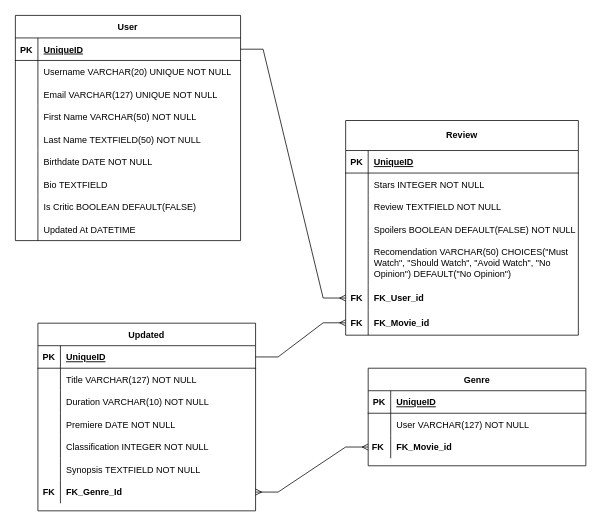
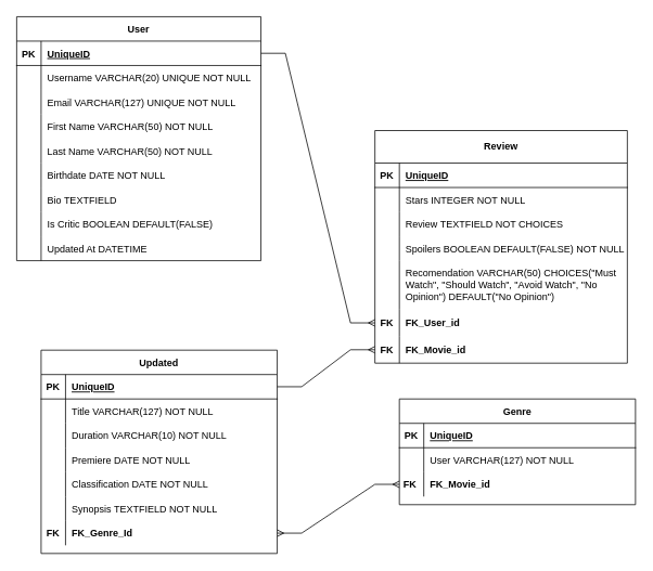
  <mxCell id="0" />
  <mxCell id="1" parent="0" />
  <mxCell id="2" value="Updated" style="shape=table;startSize=30;container=1;collapsible=1;childLayout=tableLayout;fixedRows=1;rowLines=0;fontStyle=1;align=center;resizeLast=1;" vertex="1" parent="1"><mxGeometry x="50" y="430" width="290" height="250" as="geometry" /></mxCell>
  <mxCell id="3" value="" style="shape=tableRow;horizontal=0;startSize=0;swimlaneHead=0;swimlaneBody=0;fillColor=none;collapsible=0;dropTarget=0;points=[[0,0.5],[1,0.5]];portConstraint=eastwest;top=0;left=0;right=0;bottom=1;" vertex="1" parent="2"><mxGeometry y="30" width="290" height="30" as="geometry" /></mxCell>
  <mxCell id="4" value="PK" style="shape=partialRectangle;connectable=0;fillColor=none;top=0;left=0;bottom=0;right=0;fontStyle=1;overflow=hidden;" vertex="1" parent="3"><mxGeometry width="30" height="30" as="geometry"><mxRectangle width="30" height="30" as="alternateBounds" /></mxGeometry></mxCell>
  <mxCell id="5" value="UniqueID" style="shape=partialRectangle;connectable=0;fillColor=none;top=0;left=0;bottom=0;right=0;align=left;spacingLeft=6;fontStyle=5;overflow=hidden;" vertex="1" parent="3"><mxGeometry x="30" width="260" height="30" as="geometry"><mxRectangle width="260" height="30" as="alternateBounds" /></mxGeometry></mxCell>
  <mxCell id="6" value="" style="shape=tableRow;horizontal=0;startSize=0;swimlaneHead=0;swimlaneBody=0;fillColor=none;collapsible=0;dropTarget=0;points=[[0,0.5],[1,0.5]];portConstraint=eastwest;top=0;left=0;right=0;bottom=0;" vertex="1" parent="2"><mxGeometry y="60" width="290" height="30" as="geometry" /></mxCell>
  <mxCell id="7" value="" style="shape=partialRectangle;connectable=0;fillColor=none;top=0;left=0;bottom=0;right=0;editable=1;overflow=hidden;" vertex="1" parent="6"><mxGeometry width="30" height="30" as="geometry"><mxRectangle width="30" height="30" as="alternateBounds" /></mxGeometry></mxCell>
  <mxCell id="8" value="Title VARCHAR(127) NOT NULL" style="shape=partialRectangle;connectable=0;fillColor=none;top=0;left=0;bottom=0;right=0;align=left;spacingLeft=6;overflow=hidden;" vertex="1" parent="6"><mxGeometry x="30" width="260" height="30" as="geometry"><mxRectangle width="260" height="30" as="alternateBounds" /></mxGeometry></mxCell>
  <mxCell id="9" value="" style="shape=tableRow;horizontal=0;startSize=0;swimlaneHead=0;swimlaneBody=0;fillColor=none;collapsible=0;dropTarget=0;points=[[0,0.5],[1,0.5]];portConstraint=eastwest;top=0;left=0;right=0;bottom=0;" vertex="1" parent="2"><mxGeometry y="90" width="290" height="30" as="geometry" /></mxCell>
  <mxCell id="10" value="" style="shape=partialRectangle;connectable=0;fillColor=none;top=0;left=0;bottom=0;right=0;editable=1;overflow=hidden;" vertex="1" parent="9"><mxGeometry width="30" height="30" as="geometry"><mxRectangle width="30" height="30" as="alternateBounds" /></mxGeometry></mxCell>
  <mxCell id="11" value="Duration VARCHAR(10) NOT NULL" style="shape=partialRectangle;connectable=0;fillColor=none;top=0;left=0;bottom=0;right=0;align=left;spacingLeft=6;overflow=hidden;" vertex="1" parent="9"><mxGeometry x="30" width="260" height="30" as="geometry"><mxRectangle width="260" height="30" as="alternateBounds" /></mxGeometry></mxCell>
  <mxCell id="12" value="" style="shape=tableRow;horizontal=0;startSize=0;swimlaneHead=0;swimlaneBody=0;fillColor=none;collapsible=0;dropTarget=0;points=[[0,0.5],[1,0.5]];portConstraint=eastwest;top=0;left=0;right=0;bottom=0;" vertex="1" parent="2"><mxGeometry y="120" width="290" height="30" as="geometry" /></mxCell>
  <mxCell id="13" value="" style="shape=partialRectangle;connectable=0;fillColor=none;top=0;left=0;bottom=0;right=0;editable=1;overflow=hidden;" vertex="1" parent="12"><mxGeometry width="30" height="30" as="geometry"><mxRectangle width="30" height="30" as="alternateBounds" /></mxGeometry></mxCell>
  <mxCell id="14" value="Premiere DATE NOT NULL" style="shape=partialRectangle;connectable=0;fillColor=none;top=0;left=0;bottom=0;right=0;align=left;spacingLeft=6;overflow=hidden;" vertex="1" parent="12"><mxGeometry x="30" width="260" height="30" as="geometry"><mxRectangle width="260" height="30" as="alternateBounds" /></mxGeometry></mxCell>
  <mxCell id="15" style="shape=tableRow;horizontal=0;startSize=0;swimlaneHead=0;swimlaneBody=0;fillColor=none;collapsible=0;dropTarget=0;points=[[0,0.5],[1,0.5]];portConstraint=eastwest;top=0;left=0;right=0;bottom=0;" vertex="1" parent="2"><mxGeometry y="150" width="290" height="30" as="geometry" /></mxCell>
  <mxCell id="16" style="shape=partialRectangle;connectable=0;fillColor=none;top=0;left=0;bottom=0;right=0;editable=1;overflow=hidden;" vertex="1" parent="15"><mxGeometry width="30" height="30" as="geometry"><mxRectangle width="30" height="30" as="alternateBounds" /></mxGeometry></mxCell>
- <mxCell id="17" value="Classification INTEGER NOT NULL" style="shape=partialRectangle;connectable=0;fillColor=none;top=0;left=0;bottom=0;right=0;align=left;spacingLeft=6;overflow=hidden;" vertex="1" parent="15"><mxGeometry x="30" width="260" height="30" as="geometry"><mxRectangle width="260" height="30" as="alternateBounds" /></mxGeometry></mxCell>
+ <mxCell id="17" value="Classification DATE NOT NULL" style="shape=partialRectangle;connectable=0;fillColor=none;top=0;left=0;bottom=0;right=0;align=left;spacingLeft=6;overflow=hidden;" vertex="1" parent="15"><mxGeometry x="30" width="260" height="30" as="geometry"><mxRectangle width="260" height="30" as="alternateBounds" /></mxGeometry></mxCell>
  <mxCell id="18" style="shape=tableRow;horizontal=0;startSize=0;swimlaneHead=0;swimlaneBody=0;fillColor=none;collapsible=0;dropTarget=0;points=[[0,0.5],[1,0.5]];portConstraint=eastwest;top=0;left=0;right=0;bottom=0;" vertex="1" parent="2"><mxGeometry y="180" width="290" height="30" as="geometry" /></mxCell>
  <mxCell id="19" style="shape=partialRectangle;connectable=0;fillColor=none;top=0;left=0;bottom=0;right=0;editable=1;overflow=hidden;" vertex="1" parent="18"><mxGeometry width="30" height="30" as="geometry"><mxRectangle width="30" height="30" as="alternateBounds" /></mxGeometry></mxCell>
  <mxCell id="20" value="Synopsis TEXTFIELD NOT NULL" style="shape=partialRectangle;connectable=0;fillColor=none;top=0;left=0;bottom=0;right=0;align=left;spacingLeft=6;overflow=hidden;" vertex="1" parent="18"><mxGeometry x="30" width="260" height="30" as="geometry"><mxRectangle width="260" height="30" as="alternateBounds" /></mxGeometry></mxCell>
  <mxCell id="21" style="shape=tableRow;horizontal=0;startSize=0;swimlaneHead=0;swimlaneBody=0;fillColor=none;collapsible=0;dropTarget=0;points=[[0,0.5],[1,0.5]];portConstraint=eastwest;top=0;left=0;right=0;bottom=0;" vertex="1" parent="2"><mxGeometry y="210" width="290" height="30" as="geometry" /></mxCell>
  <mxCell id="22" value="FK" style="shape=partialRectangle;connectable=0;fillColor=none;top=0;left=0;bottom=0;right=0;editable=1;overflow=hidden;fontStyle=1" vertex="1" parent="21"><mxGeometry width="30" height="30" as="geometry"><mxRectangle width="30" height="30" as="alternateBounds" /></mxGeometry></mxCell>
  <mxCell id="23" value="FK_Genre_Id" style="shape=partialRectangle;connectable=0;fillColor=none;top=0;left=0;bottom=0;right=0;align=left;spacingLeft=6;overflow=hidden;fontStyle=1" vertex="1" parent="21"><mxGeometry x="30" width="260" height="30" as="geometry"><mxRectangle width="260" height="30" as="alternateBounds" /></mxGeometry></mxCell>
  <mxCell id="24" value="Genre" style="shape=table;startSize=30;container=1;collapsible=1;childLayout=tableLayout;fixedRows=1;rowLines=0;fontStyle=1;align=center;resizeLast=1;" vertex="1" parent="1"><mxGeometry x="490" y="490" width="290" height="130" as="geometry" /></mxCell>
  <mxCell id="25" value="" style="shape=tableRow;horizontal=0;startSize=0;swimlaneHead=0;swimlaneBody=0;fillColor=none;collapsible=0;dropTarget=0;points=[[0,0.5],[1,0.5]];portConstraint=eastwest;top=0;left=0;right=0;bottom=1;" vertex="1" parent="24"><mxGeometry y="30" width="290" height="30" as="geometry" /></mxCell>
  <mxCell id="26" value="PK" style="shape=partialRectangle;connectable=0;fillColor=none;top=0;left=0;bottom=0;right=0;fontStyle=1;overflow=hidden;" vertex="1" parent="25"><mxGeometry width="30" height="30" as="geometry"><mxRectangle width="30" height="30" as="alternateBounds" /></mxGeometry></mxCell>
  <mxCell id="27" value="UniqueID" style="shape=partialRectangle;connectable=0;fillColor=none;top=0;left=0;bottom=0;right=0;align=left;spacingLeft=6;fontStyle=5;overflow=hidden;" vertex="1" parent="25"><mxGeometry x="30" width="260" height="30" as="geometry"><mxRectangle width="260" height="30" as="alternateBounds" /></mxGeometry></mxCell>
  <mxCell id="28" value="" style="shape=tableRow;horizontal=0;startSize=0;swimlaneHead=0;swimlaneBody=0;fillColor=none;collapsible=0;dropTarget=0;points=[[0,0.5],[1,0.5]];portConstraint=eastwest;top=0;left=0;right=0;bottom=0;" vertex="1" parent="24"><mxGeometry y="60" width="290" height="30" as="geometry" /></mxCell>
  <mxCell id="29" value="" style="shape=partialRectangle;connectable=0;fillColor=none;top=0;left=0;bottom=0;right=0;editable=1;overflow=hidden;" vertex="1" parent="28"><mxGeometry width="30" height="30" as="geometry"><mxRectangle width="30" height="30" as="alternateBounds" /></mxGeometry></mxCell>
  <mxCell id="30" value="User VARCHAR(127) NOT NULL" style="shape=partialRectangle;connectable=0;fillColor=none;top=0;left=0;bottom=0;right=0;align=left;spacingLeft=6;overflow=hidden;" vertex="1" parent="28"><mxGeometry x="30" width="260" height="30" as="geometry"><mxRectangle width="260" height="30" as="alternateBounds" /></mxGeometry></mxCell>
  <mxCell id="31" style="shape=tableRow;horizontal=0;startSize=0;swimlaneHead=0;swimlaneBody=0;fillColor=none;collapsible=0;dropTarget=0;points=[[0,0.5],[1,0.5]];portConstraint=eastwest;top=0;left=0;right=0;bottom=0;" vertex="1" parent="24"><mxGeometry y="90" width="290" height="30" as="geometry" /></mxCell>
  <mxCell id="32" value="FK " style="shape=partialRectangle;connectable=0;fillColor=none;top=0;left=0;bottom=0;right=0;editable=1;overflow=hidden;fontStyle=1" vertex="1" parent="31"><mxGeometry width="30" height="30" as="geometry"><mxRectangle width="30" height="30" as="alternateBounds" /></mxGeometry></mxCell>
  <mxCell id="33" value="FK_Movie_id" style="shape=partialRectangle;connectable=0;fillColor=none;top=0;left=0;bottom=0;right=0;align=left;spacingLeft=6;overflow=hidden;fontStyle=1" vertex="1" parent="31"><mxGeometry x="30" width="260" height="30" as="geometry"><mxRectangle width="260" height="30" as="alternateBounds" /></mxGeometry></mxCell>
  <mxCell id="34" value="Review" style="shape=table;startSize=40;container=1;collapsible=1;childLayout=tableLayout;fixedRows=1;rowLines=0;fontStyle=1;align=center;resizeLast=1;whiteSpace=wrap;" vertex="1" parent="1"><mxGeometry x="460" y="160" width="310" height="286" as="geometry" /></mxCell>
  <mxCell id="35" value="" style="shape=tableRow;horizontal=0;startSize=0;swimlaneHead=0;swimlaneBody=0;fillColor=none;collapsible=0;dropTarget=0;points=[[0,0.5],[1,0.5]];portConstraint=eastwest;top=0;left=0;right=0;bottom=1;" vertex="1" parent="34"><mxGeometry y="40" width="310" height="30" as="geometry" /></mxCell>
  <mxCell id="36" value="PK" style="shape=partialRectangle;connectable=0;fillColor=none;top=0;left=0;bottom=0;right=0;fontStyle=1;overflow=hidden;" vertex="1" parent="35"><mxGeometry width="30" height="30" as="geometry"><mxRectangle width="30" height="30" as="alternateBounds" /></mxGeometry></mxCell>
  <mxCell id="37" value="UniqueID" style="shape=partialRectangle;connectable=0;fillColor=none;top=0;left=0;bottom=0;right=0;align=left;spacingLeft=6;fontStyle=5;overflow=hidden;" vertex="1" parent="35"><mxGeometry x="30" width="280" height="30" as="geometry"><mxRectangle width="280" height="30" as="alternateBounds" /></mxGeometry></mxCell>
  <mxCell id="38" value="" style="shape=tableRow;horizontal=0;startSize=0;swimlaneHead=0;swimlaneBody=0;fillColor=none;collapsible=0;dropTarget=0;points=[[0,0.5],[1,0.5]];portConstraint=eastwest;top=0;left=0;right=0;bottom=0;" vertex="1" parent="34"><mxGeometry y="70" width="310" height="30" as="geometry" /></mxCell>
  <mxCell id="39" value="" style="shape=partialRectangle;connectable=0;fillColor=none;top=0;left=0;bottom=0;right=0;editable=1;overflow=hidden;" vertex="1" parent="38"><mxGeometry width="30" height="30" as="geometry"><mxRectangle width="30" height="30" as="alternateBounds" /></mxGeometry></mxCell>
  <mxCell id="40" value="Stars INTEGER NOT NULL" style="shape=partialRectangle;connectable=0;fillColor=none;top=0;left=0;bottom=0;right=0;align=left;spacingLeft=6;overflow=hidden;" vertex="1" parent="38"><mxGeometry x="30" width="280" height="30" as="geometry"><mxRectangle width="280" height="30" as="alternateBounds" /></mxGeometry></mxCell>
  <mxCell id="41" value="" style="shape=tableRow;horizontal=0;startSize=0;swimlaneHead=0;swimlaneBody=0;fillColor=none;collapsible=0;dropTarget=0;points=[[0,0.5],[1,0.5]];portConstraint=eastwest;top=0;left=0;right=0;bottom=0;" vertex="1" parent="34"><mxGeometry y="100" width="310" height="30" as="geometry" /></mxCell>
  <mxCell id="42" value="" style="shape=partialRectangle;connectable=0;fillColor=none;top=0;left=0;bottom=0;right=0;editable=1;overflow=hidden;" vertex="1" parent="41"><mxGeometry width="30" height="30" as="geometry"><mxRectangle width="30" height="30" as="alternateBounds" /></mxGeometry></mxCell>
- <mxCell id="43" value="Review TEXTFIELD NOT NULL" style="shape=partialRectangle;connectable=0;fillColor=none;top=0;left=0;bottom=0;right=0;align=left;spacingLeft=6;overflow=hidden;" vertex="1" parent="41"><mxGeometry x="30" width="280" height="30" as="geometry"><mxRectangle width="280" height="30" as="alternateBounds" /></mxGeometry></mxCell>
+ <mxCell id="43" value="Review TEXTFIELD NOT CHOICES" style="shape=partialRectangle;connectable=0;fillColor=none;top=0;left=0;bottom=0;right=0;align=left;spacingLeft=6;overflow=hidden;" vertex="1" parent="41"><mxGeometry x="30" width="280" height="30" as="geometry"><mxRectangle width="280" height="30" as="alternateBounds" /></mxGeometry></mxCell>
  <mxCell id="44" value="" style="shape=tableRow;horizontal=0;startSize=0;swimlaneHead=0;swimlaneBody=0;fillColor=none;collapsible=0;dropTarget=0;points=[[0,0.5],[1,0.5]];portConstraint=eastwest;top=0;left=0;right=0;bottom=0;" vertex="1" parent="34"><mxGeometry y="130" width="310" height="30" as="geometry" /></mxCell>
  <mxCell id="45" value="" style="shape=partialRectangle;connectable=0;fillColor=none;top=0;left=0;bottom=0;right=0;editable=1;overflow=hidden;" vertex="1" parent="44"><mxGeometry width="30" height="30" as="geometry"><mxRectangle width="30" height="30" as="alternateBounds" /></mxGeometry></mxCell>
  <mxCell id="46" value="Spoilers BOOLEAN DEFAULT(FALSE) NOT NULL" style="shape=partialRectangle;connectable=0;fillColor=none;top=0;left=0;bottom=0;right=0;align=left;spacingLeft=6;overflow=hidden;" vertex="1" parent="44"><mxGeometry x="30" width="280" height="30" as="geometry"><mxRectangle width="280" height="30" as="alternateBounds" /></mxGeometry></mxCell>
  <mxCell id="47" style="shape=tableRow;horizontal=0;startSize=0;swimlaneHead=0;swimlaneBody=0;fillColor=none;collapsible=0;dropTarget=0;points=[[0,0.5],[1,0.5]];portConstraint=eastwest;top=0;left=0;right=0;bottom=0;" vertex="1" parent="34"><mxGeometry y="160" width="310" height="60" as="geometry" /></mxCell>
  <mxCell id="48" style="shape=partialRectangle;connectable=0;fillColor=none;top=0;left=0;bottom=0;right=0;editable=1;overflow=hidden;" vertex="1" parent="47"><mxGeometry width="30" height="60" as="geometry"><mxRectangle width="30" height="60" as="alternateBounds" /></mxGeometry></mxCell>
  <mxCell id="49" value="Recomendation VARCHAR(50) CHOICES(&quot;Must Watch&quot;, &quot;Should Watch&quot;, &quot;Avoid Watch&quot;, &quot;No Opinion&quot;) DEFAULT(&quot;No Opinion&quot;)" style="shape=partialRectangle;connectable=0;fillColor=none;top=0;left=0;bottom=0;right=0;align=left;spacingLeft=6;overflow=hidden;whiteSpace=wrap;" vertex="1" parent="47"><mxGeometry x="30" width="280" height="60" as="geometry"><mxRectangle width="280" height="60" as="alternateBounds" /></mxGeometry></mxCell>
  <mxCell id="50" style="shape=tableRow;horizontal=0;startSize=0;swimlaneHead=0;swimlaneBody=0;fillColor=none;collapsible=0;dropTarget=0;points=[[0,0.5],[1,0.5]];portConstraint=eastwest;top=0;left=0;right=0;bottom=0;" vertex="1" parent="34"><mxGeometry y="220" width="310" height="33" as="geometry" /></mxCell>
  <mxCell id="51" value="FK" style="shape=partialRectangle;connectable=0;fillColor=none;top=0;left=0;bottom=0;right=0;editable=1;overflow=hidden;fontStyle=1" vertex="1" parent="50"><mxGeometry width="30" height="33" as="geometry"><mxRectangle width="30" height="33" as="alternateBounds" /></mxGeometry></mxCell>
  <mxCell id="52" value="FK_User_id" style="shape=partialRectangle;connectable=0;fillColor=none;top=0;left=0;bottom=0;right=0;align=left;spacingLeft=6;overflow=hidden;whiteSpace=wrap;fontStyle=1" vertex="1" parent="50"><mxGeometry x="30" width="280" height="33" as="geometry"><mxRectangle width="280" height="33" as="alternateBounds" /></mxGeometry></mxCell>
  <mxCell id="53" style="shape=tableRow;horizontal=0;startSize=0;swimlaneHead=0;swimlaneBody=0;fillColor=none;collapsible=0;dropTarget=0;points=[[0,0.5],[1,0.5]];portConstraint=eastwest;top=0;left=0;right=0;bottom=0;" vertex="1" parent="34"><mxGeometry y="253" width="310" height="33" as="geometry" /></mxCell>
  <mxCell id="54" value="FK" style="shape=partialRectangle;connectable=0;fillColor=none;top=0;left=0;bottom=0;right=0;editable=1;overflow=hidden;fontStyle=1" vertex="1" parent="53"><mxGeometry width="30" height="33" as="geometry"><mxRectangle width="30" height="33" as="alternateBounds" /></mxGeometry></mxCell>
  <mxCell id="55" value="FK_Movie_id" style="shape=partialRectangle;connectable=0;fillColor=none;top=0;left=0;bottom=0;right=0;align=left;spacingLeft=6;overflow=hidden;whiteSpace=wrap;fontStyle=1" vertex="1" parent="53"><mxGeometry x="30" width="280" height="33" as="geometry"><mxRectangle width="280" height="33" as="alternateBounds" /></mxGeometry></mxCell>
  <mxCell id="56" value="User" style="shape=table;startSize=30;container=1;collapsible=1;childLayout=tableLayout;fixedRows=1;rowLines=0;fontStyle=1;align=center;resizeLast=1;html=0;" vertex="1" parent="1"><mxGeometry x="20" y="20" width="300" height="300" as="geometry" /></mxCell>
  <mxCell id="57" value="" style="shape=tableRow;horizontal=0;startSize=0;swimlaneHead=0;swimlaneBody=0;fillColor=none;collapsible=0;dropTarget=0;points=[[0,0.5],[1,0.5]];portConstraint=eastwest;top=0;left=0;right=0;bottom=1;html=0;" vertex="1" parent="56"><mxGeometry y="30" width="300" height="30" as="geometry" /></mxCell>
  <mxCell id="58" value="PK" style="shape=partialRectangle;connectable=0;fillColor=none;top=0;left=0;bottom=0;right=0;fontStyle=1;overflow=hidden;html=0;" vertex="1" parent="57"><mxGeometry width="30" height="30" as="geometry"><mxRectangle width="30" height="30" as="alternateBounds" /></mxGeometry></mxCell>
  <mxCell id="59" value="UniqueID" style="shape=partialRectangle;connectable=0;fillColor=none;top=0;left=0;bottom=0;right=0;align=left;spacingLeft=6;fontStyle=5;overflow=hidden;html=0;" vertex="1" parent="57"><mxGeometry x="30" width="270" height="30" as="geometry"><mxRectangle width="270" height="30" as="alternateBounds" /></mxGeometry></mxCell>
  <mxCell id="60" value="" style="shape=tableRow;horizontal=0;startSize=0;swimlaneHead=0;swimlaneBody=0;fillColor=none;collapsible=0;dropTarget=0;points=[[0,0.5],[1,0.5]];portConstraint=eastwest;top=0;left=0;right=0;bottom=0;html=0;" vertex="1" parent="56"><mxGeometry y="60" width="300" height="30" as="geometry" /></mxCell>
  <mxCell id="61" value="" style="shape=partialRectangle;connectable=0;fillColor=none;top=0;left=0;bottom=0;right=0;editable=1;overflow=hidden;html=0;" vertex="1" parent="60"><mxGeometry width="30" height="30" as="geometry"><mxRectangle width="30" height="30" as="alternateBounds" /></mxGeometry></mxCell>
  <mxCell id="62" value="Username VARCHAR(20) UNIQUE NOT NULL" style="shape=partialRectangle;connectable=0;fillColor=none;top=0;left=0;bottom=0;right=0;align=left;spacingLeft=6;overflow=hidden;html=0;" vertex="1" parent="60"><mxGeometry x="30" width="270" height="30" as="geometry"><mxRectangle width="270" height="30" as="alternateBounds" /></mxGeometry></mxCell>
  <mxCell id="63" value="" style="shape=tableRow;horizontal=0;startSize=0;swimlaneHead=0;swimlaneBody=0;fillColor=none;collapsible=0;dropTarget=0;points=[[0,0.5],[1,0.5]];portConstraint=eastwest;top=0;left=0;right=0;bottom=0;html=0;" vertex="1" parent="56"><mxGeometry y="90" width="300" height="30" as="geometry" /></mxCell>
  <mxCell id="64" value="" style="shape=partialRectangle;connectable=0;fillColor=none;top=0;left=0;bottom=0;right=0;editable=1;overflow=hidden;html=0;" vertex="1" parent="63"><mxGeometry width="30" height="30" as="geometry"><mxRectangle width="30" height="30" as="alternateBounds" /></mxGeometry></mxCell>
  <mxCell id="65" value="Email VARCHAR(127) UNIQUE NOT NULL" style="shape=partialRectangle;connectable=0;fillColor=none;top=0;left=0;bottom=0;right=0;align=left;spacingLeft=6;overflow=hidden;html=0;" vertex="1" parent="63"><mxGeometry x="30" width="270" height="30" as="geometry"><mxRectangle width="270" height="30" as="alternateBounds" /></mxGeometry></mxCell>
  <mxCell id="66" value="" style="shape=tableRow;horizontal=0;startSize=0;swimlaneHead=0;swimlaneBody=0;fillColor=none;collapsible=0;dropTarget=0;points=[[0,0.5],[1,0.5]];portConstraint=eastwest;top=0;left=0;right=0;bottom=0;html=0;" vertex="1" parent="56"><mxGeometry y="120" width="300" height="30" as="geometry" /></mxCell>
  <mxCell id="67" value="" style="shape=partialRectangle;connectable=0;fillColor=none;top=0;left=0;bottom=0;right=0;editable=1;overflow=hidden;html=0;" vertex="1" parent="66"><mxGeometry width="30" height="30" as="geometry"><mxRectangle width="30" height="30" as="alternateBounds" /></mxGeometry></mxCell>
  <mxCell id="68" value="First Name VARCHAR(50) NOT NULL" style="shape=partialRectangle;connectable=0;fillColor=none;top=0;left=0;bottom=0;right=0;align=left;spacingLeft=6;overflow=hidden;html=0;" vertex="1" parent="66"><mxGeometry x="30" width="270" height="30" as="geometry"><mxRectangle width="270" height="30" as="alternateBounds" /></mxGeometry></mxCell>
  <mxCell id="69" style="shape=tableRow;horizontal=0;startSize=0;swimlaneHead=0;swimlaneBody=0;fillColor=none;collapsible=0;dropTarget=0;points=[[0,0.5],[1,0.5]];portConstraint=eastwest;top=0;left=0;right=0;bottom=0;html=0;" vertex="1" parent="56"><mxGeometry y="150" width="300" height="30" as="geometry" /></mxCell>
  <mxCell id="70" style="shape=partialRectangle;connectable=0;fillColor=none;top=0;left=0;bottom=0;right=0;editable=1;overflow=hidden;html=0;" vertex="1" parent="69"><mxGeometry width="30" height="30" as="geometry"><mxRectangle width="30" height="30" as="alternateBounds" /></mxGeometry></mxCell>
- <mxCell id="71" value="Last Name TEXTFIELD(50) NOT NULL" style="shape=partialRectangle;connectable=0;fillColor=none;top=0;left=0;bottom=0;right=0;align=left;spacingLeft=6;overflow=hidden;html=0;" vertex="1" parent="69"><mxGeometry x="30" width="270" height="30" as="geometry"><mxRectangle width="270" height="30" as="alternateBounds" /></mxGeometry></mxCell>
+ <mxCell id="71" value="Last Name VARCHAR(50) NOT NULL" style="shape=partialRectangle;connectable=0;fillColor=none;top=0;left=0;bottom=0;right=0;align=left;spacingLeft=6;overflow=hidden;html=0;" vertex="1" parent="69"><mxGeometry x="30" width="270" height="30" as="geometry"><mxRectangle width="270" height="30" as="alternateBounds" /></mxGeometry></mxCell>
  <mxCell id="72" style="shape=tableRow;horizontal=0;startSize=0;swimlaneHead=0;swimlaneBody=0;fillColor=none;collapsible=0;dropTarget=0;points=[[0,0.5],[1,0.5]];portConstraint=eastwest;top=0;left=0;right=0;bottom=0;html=0;" vertex="1" parent="56"><mxGeometry y="180" width="300" height="30" as="geometry" /></mxCell>
  <mxCell id="73" style="shape=partialRectangle;connectable=0;fillColor=none;top=0;left=0;bottom=0;right=0;editable=1;overflow=hidden;html=0;" vertex="1" parent="72"><mxGeometry width="30" height="30" as="geometry"><mxRectangle width="30" height="30" as="alternateBounds" /></mxGeometry></mxCell>
  <mxCell id="74" value="Birthdate DATE NOT NULL" style="shape=partialRectangle;connectable=0;fillColor=none;top=0;left=0;bottom=0;right=0;align=left;spacingLeft=6;overflow=hidden;html=0;" vertex="1" parent="72"><mxGeometry x="30" width="270" height="30" as="geometry"><mxRectangle width="270" height="30" as="alternateBounds" /></mxGeometry></mxCell>
  <mxCell id="75" style="shape=tableRow;horizontal=0;startSize=0;swimlaneHead=0;swimlaneBody=0;fillColor=none;collapsible=0;dropTarget=0;points=[[0,0.5],[1,0.5]];portConstraint=eastwest;top=0;left=0;right=0;bottom=0;html=0;" vertex="1" parent="56"><mxGeometry y="210" width="300" height="30" as="geometry" /></mxCell>
  <mxCell id="76" style="shape=partialRectangle;connectable=0;fillColor=none;top=0;left=0;bottom=0;right=0;editable=1;overflow=hidden;html=0;" vertex="1" parent="75"><mxGeometry width="30" height="30" as="geometry"><mxRectangle width="30" height="30" as="alternateBounds" /></mxGeometry></mxCell>
  <mxCell id="77" value="Bio TEXTFIELD" style="shape=partialRectangle;connectable=0;fillColor=none;top=0;left=0;bottom=0;right=0;align=left;spacingLeft=6;overflow=hidden;html=0;" vertex="1" parent="75"><mxGeometry x="30" width="270" height="30" as="geometry"><mxRectangle width="270" height="30" as="alternateBounds" /></mxGeometry></mxCell>
  <mxCell id="78" style="shape=tableRow;horizontal=0;startSize=0;swimlaneHead=0;swimlaneBody=0;fillColor=none;collapsible=0;dropTarget=0;points=[[0,0.5],[1,0.5]];portConstraint=eastwest;top=0;left=0;right=0;bottom=0;html=0;" vertex="1" parent="56"><mxGeometry y="240" width="300" height="30" as="geometry" /></mxCell>
  <mxCell id="79" style="shape=partialRectangle;connectable=0;fillColor=none;top=0;left=0;bottom=0;right=0;editable=1;overflow=hidden;html=0;" vertex="1" parent="78"><mxGeometry width="30" height="30" as="geometry"><mxRectangle width="30" height="30" as="alternateBounds" /></mxGeometry></mxCell>
  <mxCell id="80" value="Is Critic BOOLEAN DEFAULT(FALSE)" style="shape=partialRectangle;connectable=0;fillColor=none;top=0;left=0;bottom=0;right=0;align=left;spacingLeft=6;overflow=hidden;html=0;" vertex="1" parent="78"><mxGeometry x="30" width="270" height="30" as="geometry"><mxRectangle width="270" height="30" as="alternateBounds" /></mxGeometry></mxCell>
  <mxCell id="81" style="shape=tableRow;horizontal=0;startSize=0;swimlaneHead=0;swimlaneBody=0;fillColor=none;collapsible=0;dropTarget=0;points=[[0,0.5],[1,0.5]];portConstraint=eastwest;top=0;left=0;right=0;bottom=0;html=0;" vertex="1" parent="56"><mxGeometry y="270" width="300" height="30" as="geometry" /></mxCell>
  <mxCell id="82" style="shape=partialRectangle;connectable=0;fillColor=none;top=0;left=0;bottom=0;right=0;editable=1;overflow=hidden;html=0;" vertex="1" parent="81"><mxGeometry width="30" height="30" as="geometry"><mxRectangle width="30" height="30" as="alternateBounds" /></mxGeometry></mxCell>
  <mxCell id="83" value="Updated At DATETIME" style="shape=partialRectangle;connectable=0;fillColor=none;top=0;left=0;bottom=0;right=0;align=left;spacingLeft=6;overflow=hidden;html=0;" vertex="1" parent="81"><mxGeometry x="30" width="270" height="30" as="geometry"><mxRectangle width="270" height="30" as="alternateBounds" /></mxGeometry></mxCell>
  <mxCell id="84" value="" style="edgeStyle=entityRelationEdgeStyle;fontSize=12;html=1;endArrow=ERmany;startArrow=ERmany;rounded=0;entryX=0;entryY=0.5;entryDx=0;entryDy=0;" edge="1" parent="1" source="21" target="31"><mxGeometry width="100" height="100" relative="1" as="geometry"><mxPoint x="300" y="57" as="sourcePoint" /><mxPoint x="440" y="40" as="targetPoint" /></mxGeometry></mxCell>
  <mxCell id="85" value="" style="edgeStyle=entityRelationEdgeStyle;fontSize=12;html=1;endArrow=ERmany;rounded=0;entryX=0;entryY=0.5;entryDx=0;entryDy=0;exitX=1;exitY=0.5;exitDx=0;exitDy=0;" edge="1" parent="1" source="3" target="53"><mxGeometry width="100" height="100" relative="1" as="geometry"><mxPoint x="410" y="760" as="sourcePoint" /><mxPoint x="400" y="160" as="targetPoint" /></mxGeometry></mxCell>
  <mxCell id="86" value="" style="edgeStyle=entityRelationEdgeStyle;fontSize=12;html=1;endArrow=ERmany;rounded=0;exitX=1;exitY=0.5;exitDx=0;exitDy=0;entryX=0;entryY=0.5;entryDx=0;entryDy=0;" edge="1" parent="1" source="57" target="50"><mxGeometry width="100" height="100" relative="1" as="geometry"><mxPoint x="334" y="187" as="sourcePoint" /><mxPoint x="434" y="60" as="targetPoint" /></mxGeometry></mxCell>
